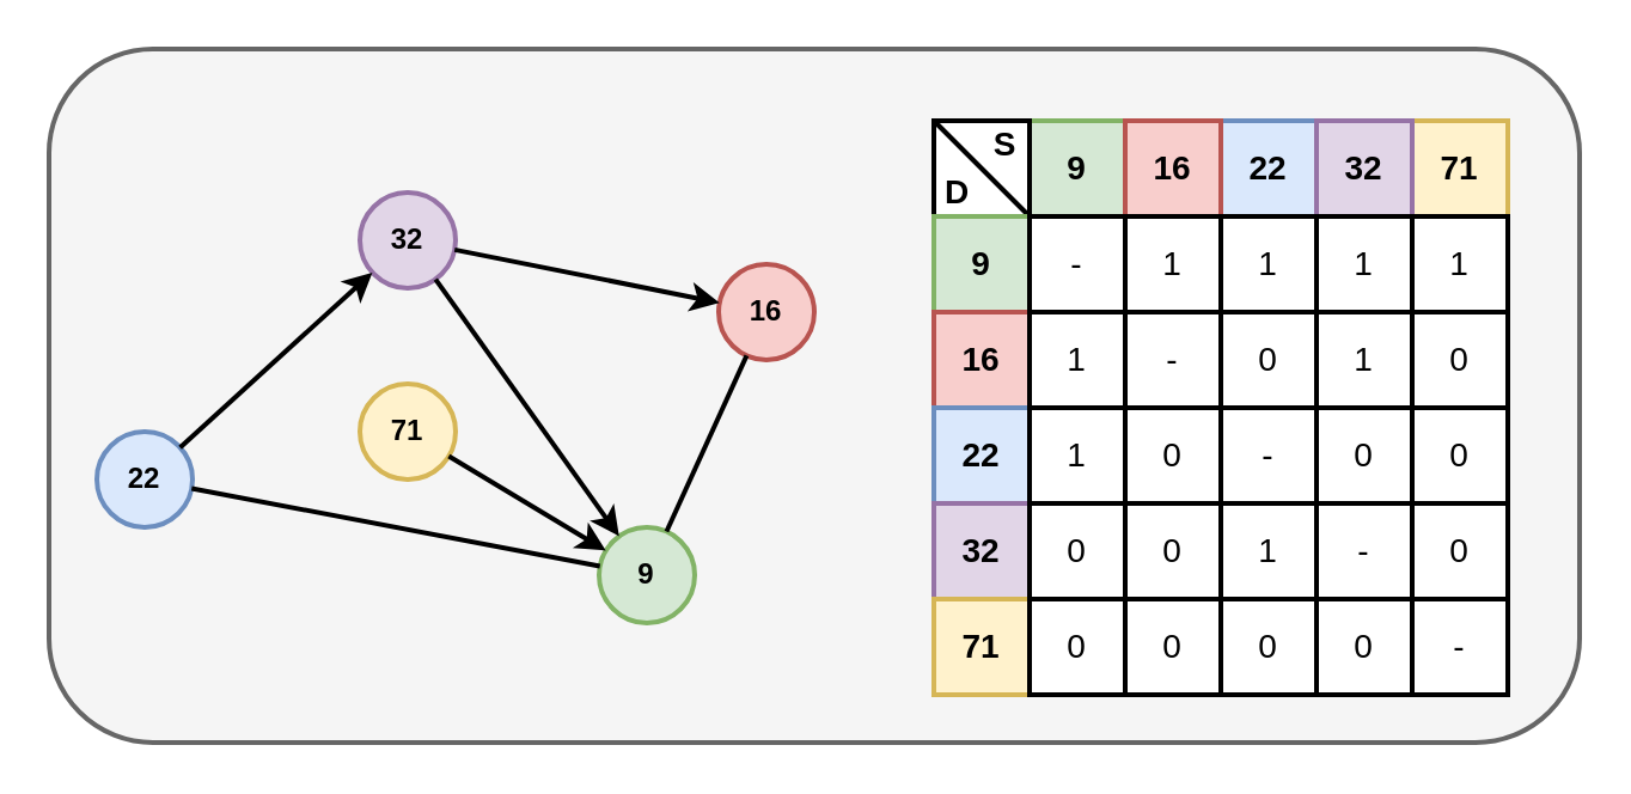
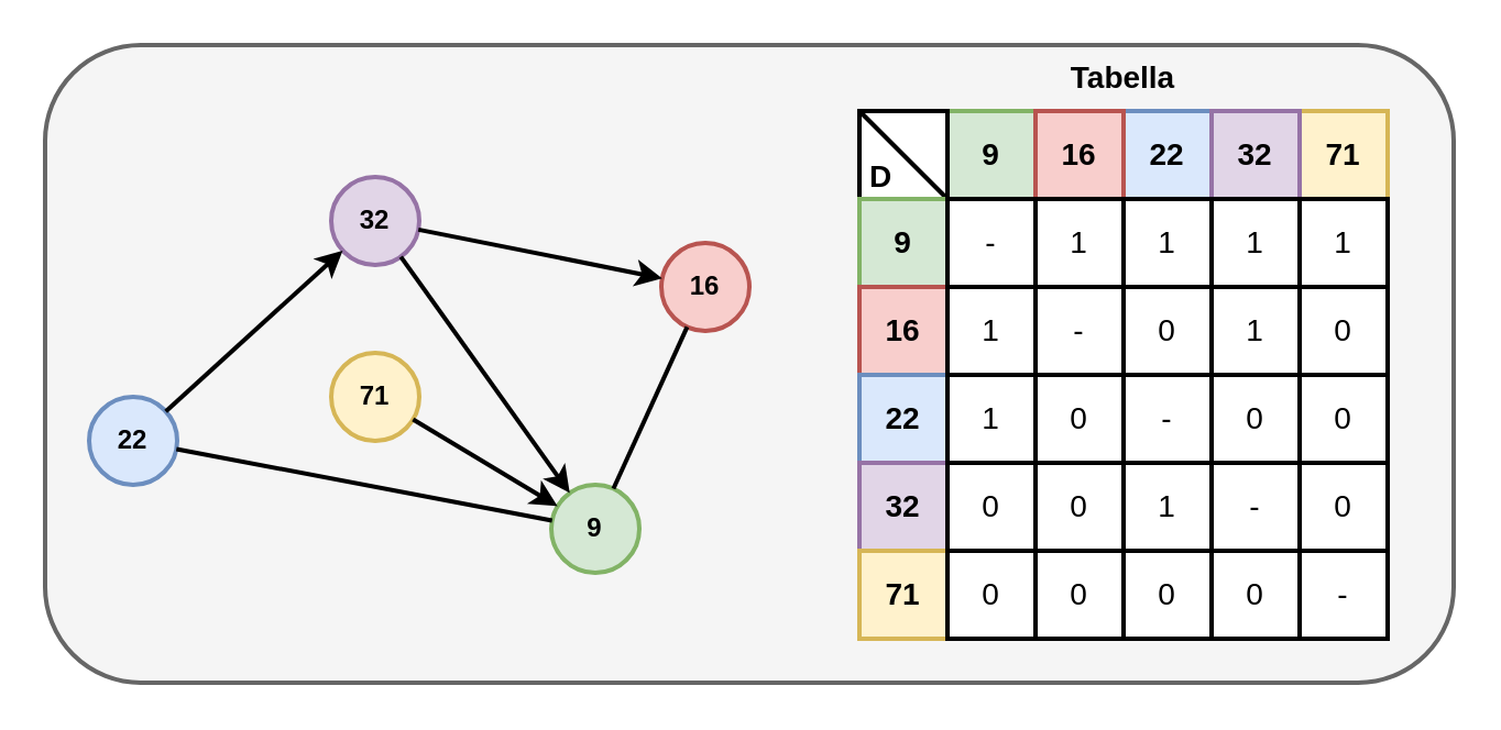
  <mxCell id="0" />
  <mxCell id="1" parent="0" />
  <mxCell id="2" value="" style="rounded=1;whiteSpace=wrap;html=1;fontSize=14;fontColor=#333333;strokeWidth=2;fillColor=#f5f5f5;strokeColor=#666666;" vertex="1" parent="1"><mxGeometry x="20" y="20" width="640" height="290" as="geometry" /></mxCell>
  <mxCell id="3" value="32" style="ellipse;whiteSpace=wrap;html=1;aspect=fixed;fillColor=#e1d5e7;strokeColor=#9673a6;fontStyle=1;strokeWidth=2;" vertex="1" parent="1"><mxGeometry x="150" y="80" width="40" height="40" as="geometry" /></mxCell>
  <mxCell id="4" value="71" style="ellipse;whiteSpace=wrap;html=1;aspect=fixed;fillColor=#fff2cc;strokeColor=#d6b656;fontStyle=1;strokeWidth=2;" vertex="1" parent="1"><mxGeometry x="150" y="160" width="40" height="40" as="geometry" /></mxCell>
  <mxCell id="5" value="9" style="ellipse;whiteSpace=wrap;html=1;aspect=fixed;fillColor=#d5e8d4;strokeColor=#82b366;fontStyle=1;strokeWidth=2;" vertex="1" parent="1"><mxGeometry x="250" y="220" width="40" height="40" as="geometry" /></mxCell>
  <mxCell id="6" value="22" style="ellipse;whiteSpace=wrap;html=1;aspect=fixed;fillColor=#dae8fc;strokeColor=#6c8ebf;fontStyle=1;strokeWidth=2;" vertex="1" parent="1"><mxGeometry x="40" y="180" width="40" height="40" as="geometry" /></mxCell>
  <mxCell id="7" value="16" style="ellipse;whiteSpace=wrap;html=1;aspect=fixed;fillColor=#f8cecc;strokeColor=#b85450;fontStyle=1;strokeWidth=2;" vertex="1" parent="1"><mxGeometry x="300" y="110" width="40" height="40" as="geometry" /></mxCell>
  <mxCell id="8" value="" style="endArrow=classic;html=1;rounded=0;strokeWidth=2;" edge="1" parent="1" source="4" target="5"><mxGeometry width="50" height="50" relative="1" as="geometry"><mxPoint x="-100" y="380" as="sourcePoint" /><mxPoint y="330" as="targetPoint" x="-50" /></mxGeometry></mxCell>
  <mxCell id="9" value="" style="endArrow=classic;html=1;rounded=0;strokeWidth=2;" edge="1" parent="1" source="3" target="7"><mxGeometry width="50" height="50" relative="1" as="geometry"><mxPoint x="20" y="360" as="sourcePoint" /><mxPoint x="70" y="310" as="targetPoint" /></mxGeometry></mxCell>
  <mxCell id="10" value="" style="endArrow=classic;html=1;rounded=0;strokeWidth=2;" edge="1" parent="1" source="6" target="3"><mxGeometry width="50" height="50" relative="1" as="geometry"><mxPoint x="-10" y="360" as="sourcePoint" /><mxPoint x="40" y="310" as="targetPoint" /></mxGeometry></mxCell>
  <mxCell id="11" value="" style="endArrow=classic;html=1;rounded=0;strokeWidth=2;" edge="1" parent="1" source="3" target="5"><mxGeometry width="50" height="50" relative="1" as="geometry"><mxPoint x="80" y="370" as="sourcePoint" /><mxPoint x="130" y="320" as="targetPoint" /></mxGeometry></mxCell>
  <mxCell id="12" value="" style="endArrow=none;html=1;rounded=0;fontSize=14;strokeWidth=2;" edge="1" parent="1" source="5" target="7"><mxGeometry width="50" height="50" relative="1" as="geometry"><mxPoint x="120" y="430" as="sourcePoint" /><mxPoint x="170" y="380" as="targetPoint" /></mxGeometry></mxCell>
  <mxCell id="13" value="" style="endArrow=none;html=1;rounded=0;fontSize=14;strokeWidth=2;" edge="1" parent="1" source="6" target="5"><mxGeometry width="50" height="50" relative="1" as="geometry"><mxPoint x="-40" y="380" as="sourcePoint" /><mxPoint x="10" y="330" as="targetPoint" /></mxGeometry></mxCell>
  <mxCell id="14" value="9" style="rounded=0;whiteSpace=wrap;html=1;fontSize=14;strokeWidth=2;fillColor=#d5e8d4;strokeColor=#82b366;fontStyle=1" vertex="1" parent="1"><mxGeometry x="430" y="50" width="40" height="40" as="geometry" /></mxCell>
  <mxCell id="15" value="71" style="rounded=0;whiteSpace=wrap;html=1;fontSize=14;strokeWidth=2;fillColor=#fff2cc;strokeColor=#d6b656;fontStyle=1" vertex="1" parent="1"><mxGeometry x="590" y="50" width="40" height="40" as="geometry" /></mxCell>
  <mxCell id="16" value="22" style="rounded=0;whiteSpace=wrap;html=1;fontSize=14;strokeWidth=2;fillColor=#dae8fc;strokeColor=#6c8ebf;fontStyle=1" vertex="1" parent="1"><mxGeometry x="510" y="50" width="40" height="40" as="geometry" /></mxCell>
  <mxCell id="17" value="32" style="rounded=0;whiteSpace=wrap;html=1;fontSize=14;strokeWidth=2;fillColor=#e1d5e7;strokeColor=#9673a6;fontStyle=1" vertex="1" parent="1"><mxGeometry x="550" y="50" width="40" height="40" as="geometry" /></mxCell>
  <mxCell id="18" value="16" style="rounded=0;whiteSpace=wrap;html=1;fontSize=14;strokeWidth=2;fillColor=#f8cecc;strokeColor=#b85450;fontStyle=1" vertex="1" parent="1"><mxGeometry x="470" y="50" width="40" height="40" as="geometry" /></mxCell>
  <mxCell id="19" value="" style="rounded=0;whiteSpace=wrap;html=1;fontSize=14;fontColor=#000000;strokeWidth=2;" vertex="1" parent="1"><mxGeometry x="390" y="50" width="40" height="40" as="geometry" /></mxCell>
  <mxCell id="20" value="" style="endArrow=none;html=1;rounded=0;fontSize=14;fontColor=#000000;strokeWidth=2;exitX=0;exitY=0;exitDx=0;exitDy=0;" edge="1" parent="1" source="19"><mxGeometry width="50" height="50" relative="1" as="geometry"><mxPoint x="440" y="210" as="sourcePoint" /><mxPoint x="430" y="90" as="targetPoint" /></mxGeometry></mxCell>
- <mxCell id="21" value="S" style="text;html=1;strokeColor=none;fillColor=none;align=center;verticalAlign=middle;whiteSpace=wrap;rounded=0;fontSize=14;fontColor=#000000;fontStyle=1" vertex="1" parent="1"><mxGeometry x="410" y="50" width="20" height="20" as="geometry" /></mxCell>
  <mxCell id="22" value="D" style="text;html=1;strokeColor=none;fillColor=none;align=center;verticalAlign=middle;whiteSpace=wrap;rounded=0;fontSize=14;fontColor=#000000;fontStyle=1" vertex="1" parent="1"><mxGeometry x="395" y="70" width="10" height="20" as="geometry" /></mxCell>
  <mxCell id="23" value="9" style="rounded=0;whiteSpace=wrap;html=1;fontSize=14;strokeWidth=2;fillColor=#d5e8d4;strokeColor=#82b366;fontStyle=1" vertex="1" parent="1"><mxGeometry x="390" y="90" width="40" height="40" as="geometry" /></mxCell>
  <mxCell id="24" value="16" style="rounded=0;whiteSpace=wrap;html=1;fontSize=14;strokeWidth=2;fillColor=#f8cecc;strokeColor=#b85450;fontStyle=1" vertex="1" parent="1"><mxGeometry x="390" y="130" width="40" height="40" as="geometry" /></mxCell>
  <mxCell id="25" value="22" style="rounded=0;whiteSpace=wrap;html=1;fontSize=14;strokeWidth=2;fillColor=#dae8fc;strokeColor=#6c8ebf;fontStyle=1" vertex="1" parent="1"><mxGeometry x="390" y="170" width="40" height="40" as="geometry" /></mxCell>
  <mxCell id="26" value="32" style="rounded=0;whiteSpace=wrap;html=1;fontSize=14;strokeWidth=2;fillColor=#e1d5e7;strokeColor=#9673a6;fontStyle=1" vertex="1" parent="1"><mxGeometry x="390" y="210" width="40" height="40" as="geometry" /></mxCell>
  <mxCell id="27" value="71" style="rounded=0;whiteSpace=wrap;html=1;fontSize=14;strokeWidth=2;fillColor=#fff2cc;strokeColor=#d6b656;fontStyle=1" vertex="1" parent="1"><mxGeometry x="390" y="250" width="40" height="40" as="geometry" /></mxCell>
  <mxCell id="28" value="1" style="rounded=0;whiteSpace=wrap;html=1;fontSize=14;fontColor=#000000;strokeWidth=2;" vertex="1" parent="1"><mxGeometry x="510" y="210" width="40" height="40" as="geometry" /></mxCell>
  <mxCell id="29" value="-" style="rounded=0;whiteSpace=wrap;html=1;fontSize=14;fontColor=#000000;strokeWidth=2;" vertex="1" parent="1"><mxGeometry x="510" y="170" width="40" height="40" as="geometry" /></mxCell>
  <mxCell id="30" value="0" style="rounded=0;whiteSpace=wrap;html=1;fontSize=14;fontColor=#000000;strokeWidth=2;" vertex="1" parent="1"><mxGeometry x="470" y="170" width="40" height="40" as="geometry" /></mxCell>
  <mxCell id="31" value="0" style="rounded=0;whiteSpace=wrap;html=1;fontSize=14;fontColor=#000000;strokeWidth=2;" vertex="1" parent="1"><mxGeometry x="470" y="210" width="40" height="40" as="geometry" /></mxCell>
  <mxCell id="32" value="1" style="rounded=0;whiteSpace=wrap;html=1;fontSize=14;fontColor=#000000;strokeWidth=2;" vertex="1" parent="1"><mxGeometry x="430" y="170" width="40" height="40" as="geometry" /></mxCell>
  <mxCell id="33" value="0" style="rounded=0;whiteSpace=wrap;html=1;fontSize=14;fontColor=#000000;strokeWidth=2;" vertex="1" parent="1"><mxGeometry x="430" y="210" width="40" height="40" as="geometry" /></mxCell>
  <mxCell id="34" value="-" style="rounded=0;whiteSpace=wrap;html=1;fontSize=14;fontColor=#000000;strokeWidth=2;" vertex="1" parent="1"><mxGeometry x="590" y="250" width="40" height="40" as="geometry" /></mxCell>
  <mxCell id="35" value="0" style="rounded=0;whiteSpace=wrap;html=1;fontSize=14;fontColor=#000000;strokeWidth=2;" vertex="1" parent="1"><mxGeometry x="550" y="250" width="40" height="40" as="geometry" /></mxCell>
  <mxCell id="36" value="0" style="rounded=0;whiteSpace=wrap;html=1;fontSize=14;fontColor=#000000;strokeWidth=2;" vertex="1" parent="1"><mxGeometry x="510" y="250" width="40" height="40" as="geometry" /></mxCell>
  <mxCell id="37" value="0" style="rounded=0;whiteSpace=wrap;html=1;fontSize=14;fontColor=#000000;strokeWidth=2;" vertex="1" parent="1"><mxGeometry x="470" y="250" width="40" height="40" as="geometry" /></mxCell>
  <mxCell id="38" value="0" style="rounded=0;whiteSpace=wrap;html=1;fontSize=14;fontColor=#000000;strokeWidth=2;" vertex="1" parent="1"><mxGeometry x="430" y="250" width="40" height="40" as="geometry" /></mxCell>
  <mxCell id="39" value="-" style="rounded=0;whiteSpace=wrap;html=1;fontSize=14;fontColor=#000000;strokeWidth=2;" vertex="1" parent="1"><mxGeometry x="550" y="210" width="40" height="40" as="geometry" /></mxCell>
  <mxCell id="40" value="0" style="rounded=0;whiteSpace=wrap;html=1;fontSize=14;fontColor=#000000;strokeWidth=2;" vertex="1" parent="1"><mxGeometry x="510" y="130" width="40" height="40" as="geometry" /></mxCell>
  <mxCell id="41" value="1" style="rounded=0;whiteSpace=wrap;html=1;fontSize=14;fontColor=#000000;strokeWidth=2;" vertex="1" parent="1"><mxGeometry x="510" y="90" width="40" height="40" as="geometry" /></mxCell>
  <mxCell id="42" value="-" style="rounded=0;whiteSpace=wrap;html=1;fontSize=14;fontColor=#000000;strokeWidth=2;" vertex="1" parent="1"><mxGeometry x="430" y="90" width="40" height="40" as="geometry" /></mxCell>
  <mxCell id="43" value="1" style="rounded=0;whiteSpace=wrap;html=1;fontSize=14;fontColor=#000000;strokeWidth=2;" vertex="1" parent="1"><mxGeometry x="470" y="90" width="40" height="40" as="geometry" /></mxCell>
  <mxCell id="44" value="-" style="rounded=0;whiteSpace=wrap;html=1;fontSize=14;fontColor=#000000;strokeWidth=2;" vertex="1" parent="1"><mxGeometry x="470" y="130" width="40" height="40" as="geometry" /></mxCell>
  <mxCell id="45" value="1" style="rounded=0;whiteSpace=wrap;html=1;fontSize=14;fontColor=#000000;strokeWidth=2;" vertex="1" parent="1"><mxGeometry x="430" y="130" width="40" height="40" as="geometry" /></mxCell>
  <mxCell id="46" value="0" style="rounded=0;whiteSpace=wrap;html=1;fontSize=14;fontColor=#000000;strokeWidth=2;" vertex="1" parent="1"><mxGeometry x="590" y="130" width="40" height="40" as="geometry" /></mxCell>
  <mxCell id="47" value="1" style="rounded=0;whiteSpace=wrap;html=1;fontSize=14;fontColor=#000000;strokeWidth=2;" vertex="1" parent="1"><mxGeometry x="550" y="130" width="40" height="40" as="geometry" /></mxCell>
  <mxCell id="48" value="0" style="rounded=0;whiteSpace=wrap;html=1;fontSize=14;fontColor=#000000;strokeWidth=2;" vertex="1" parent="1"><mxGeometry x="590" y="170" width="40" height="40" as="geometry" /></mxCell>
  <mxCell id="49" value="0" style="rounded=0;whiteSpace=wrap;html=1;fontSize=14;fontColor=#000000;strokeWidth=2;" vertex="1" parent="1"><mxGeometry x="550" y="170" width="40" height="40" as="geometry" /></mxCell>
  <mxCell id="50" value="0" style="rounded=0;whiteSpace=wrap;html=1;fontSize=14;fontColor=#000000;strokeWidth=2;" vertex="1" parent="1"><mxGeometry x="590" y="210" width="40" height="40" as="geometry" /></mxCell>
  <mxCell id="51" value="1" style="rounded=0;whiteSpace=wrap;html=1;fontSize=14;fontColor=#000000;strokeWidth=2;" vertex="1" parent="1"><mxGeometry x="550" y="90" width="40" height="40" as="geometry" /></mxCell>
  <mxCell id="52" value="1" style="rounded=0;whiteSpace=wrap;html=1;fontSize=14;fontColor=#000000;strokeWidth=2;" vertex="1" parent="1"><mxGeometry x="590" y="90" width="40" height="40" as="geometry" /></mxCell>
+ <mxCell id="53" value="&lt;b&gt;Tabella&lt;/b&gt;" style="text;html=1;strokeColor=none;fillColor=none;align=center;verticalAlign=middle;whiteSpace=wrap;rounded=0;fontSize=14;fontColor=#000000;" vertex="1" parent="1"><mxGeometry x="480" y="20" width="60" height="30" as="geometry" /></mxCell>
